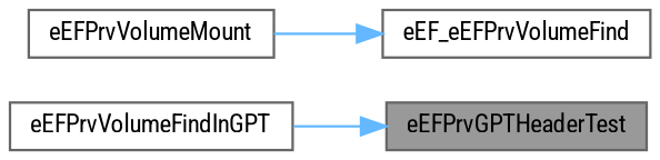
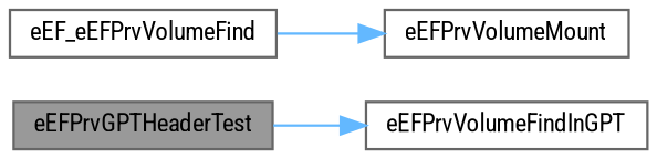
  digraph {
    fontname="Roboto Condensed"
    rankdir=RL
    node [color=grey40 fillcolor=white fontname="Roboto Condensed" fontsize=10 shape=box style=filled]
    edge [color=steelblue1 dir=back fontname="Roboto Condensed" fontsize=10 labelfontname=Helvetica labelfontsize=10 style=solid]
    n1 [color=gray40 fillcolor=grey60 fontcolor=black height=0.2 label=eEFPrvGPTHeaderTest width=0.4]
    n2 [height=0.2 label=eEFPrvVolumeFindInGPT width=0.4]
    n3 [height=0.2 label=eEFPrvVolumeMount width=0.4]
    n4 [height=0.2 label=eEF_eEFPrvVolumeFind width=0.4]
-   n1 -> n2
-   n4 -> n3
+   n2 -> n1
+   n3 -> n4
  }
